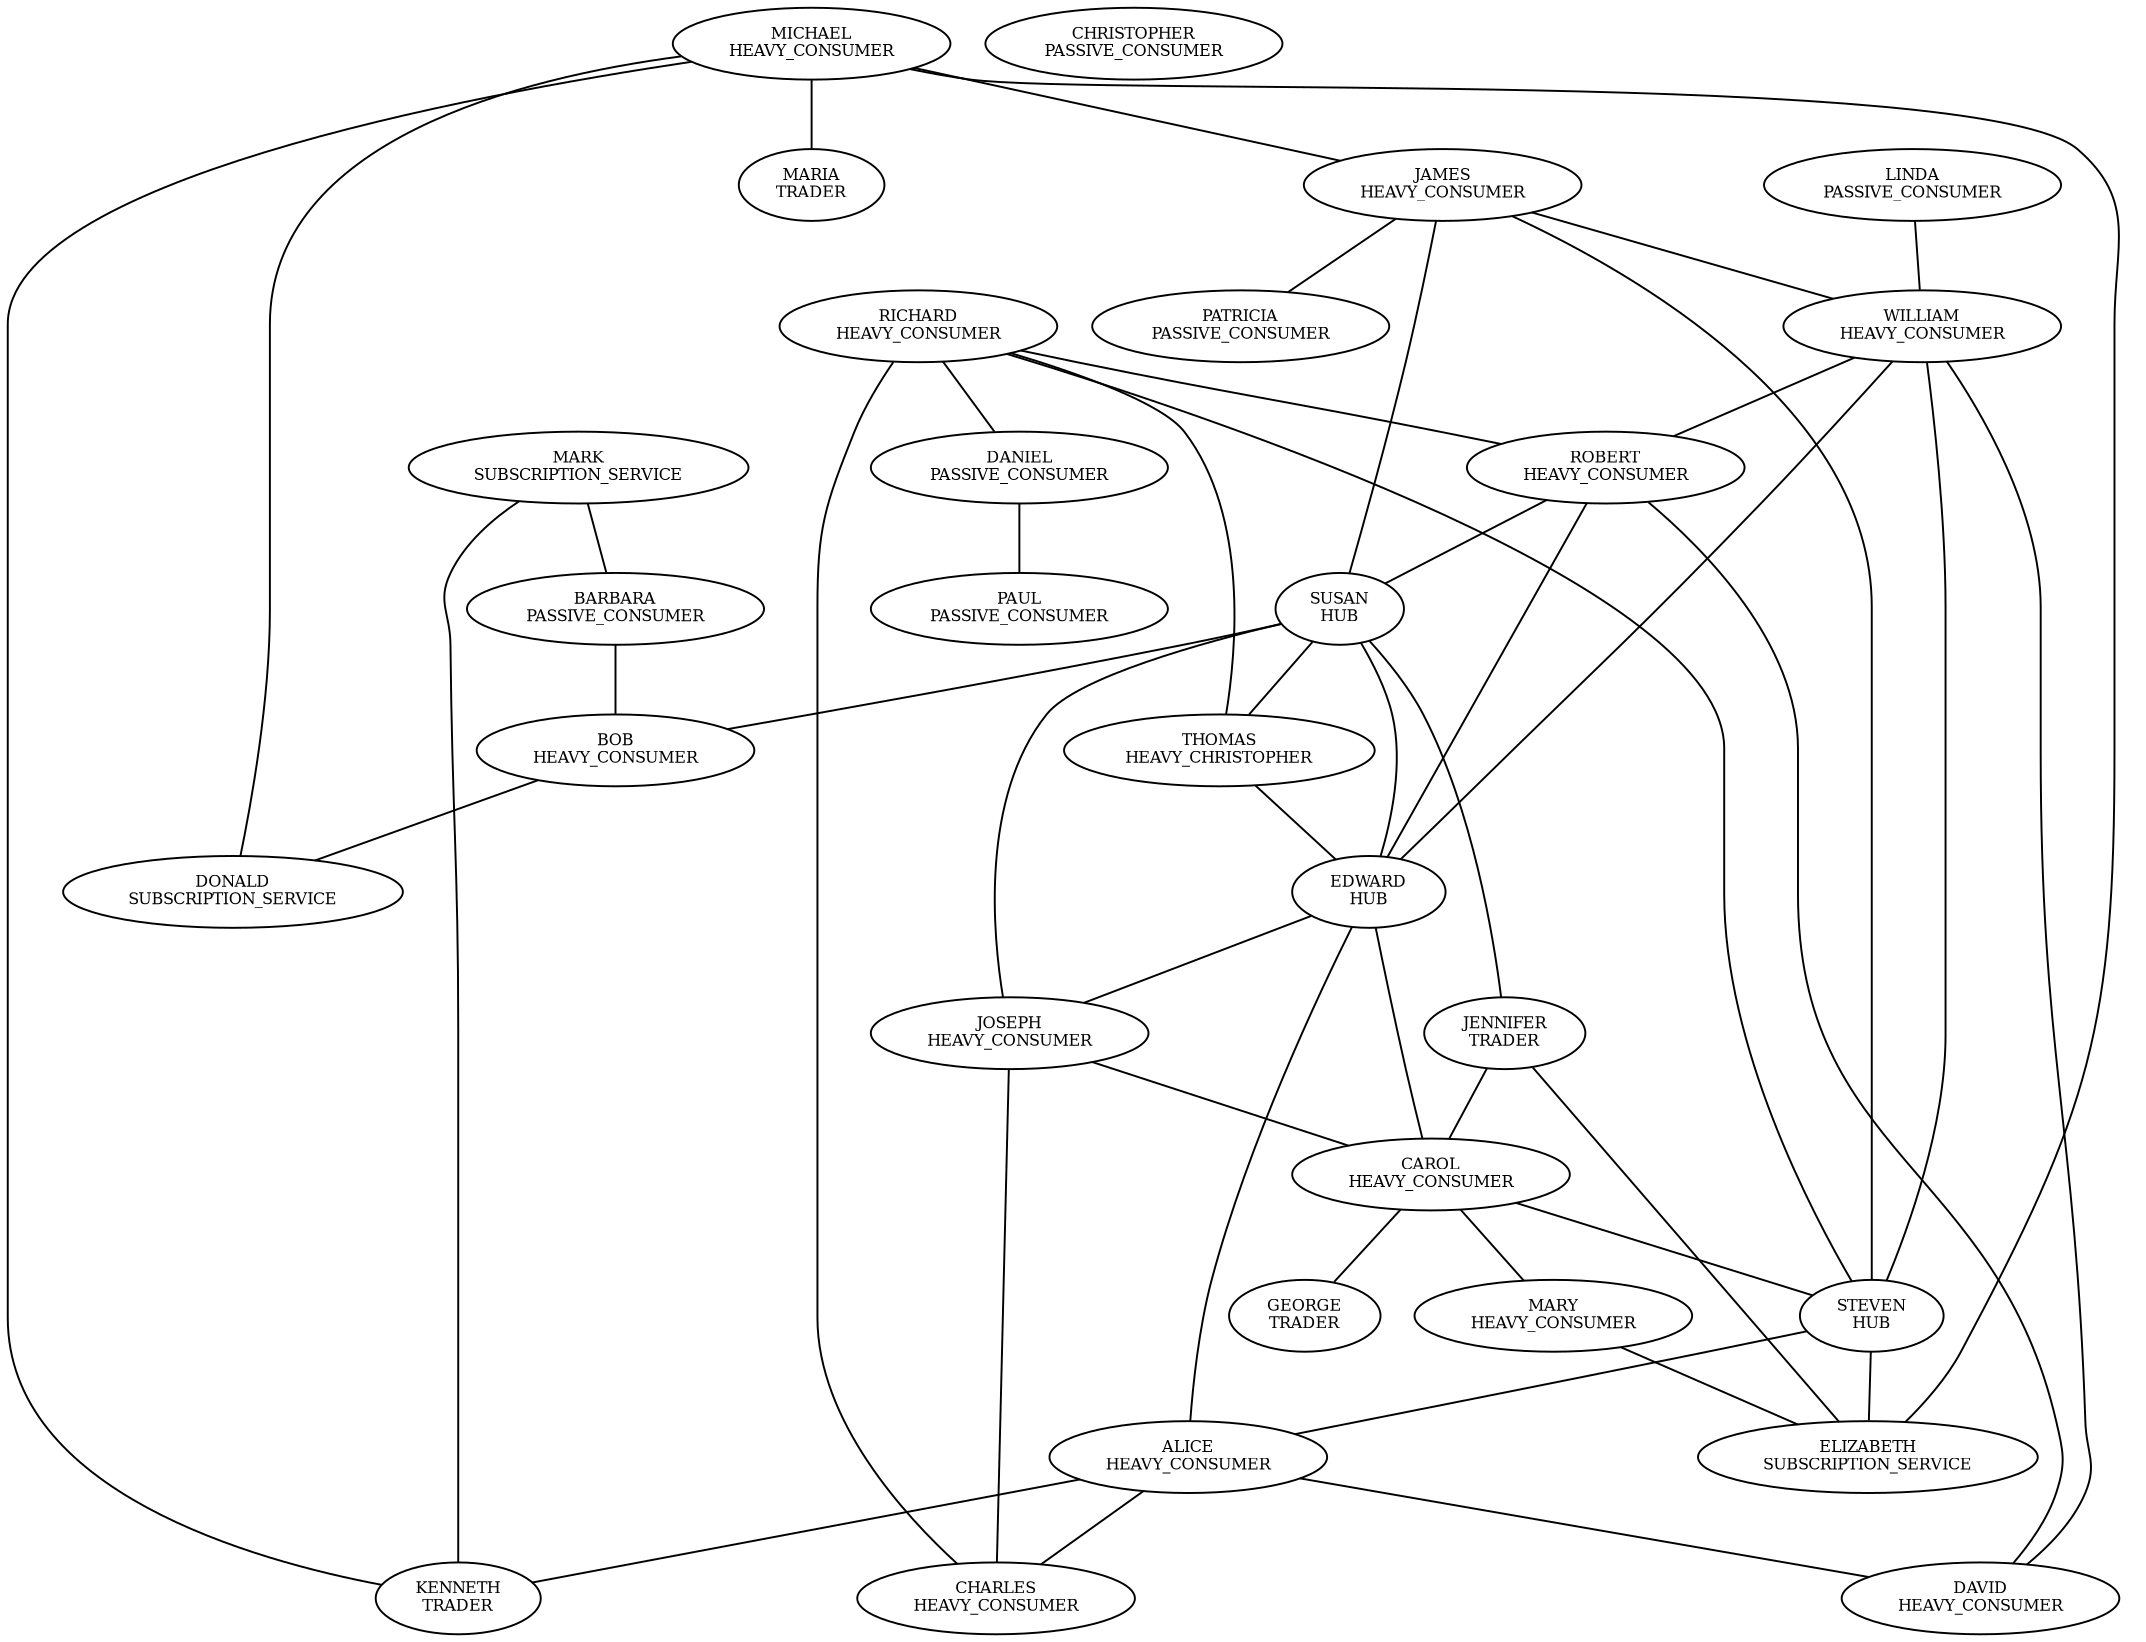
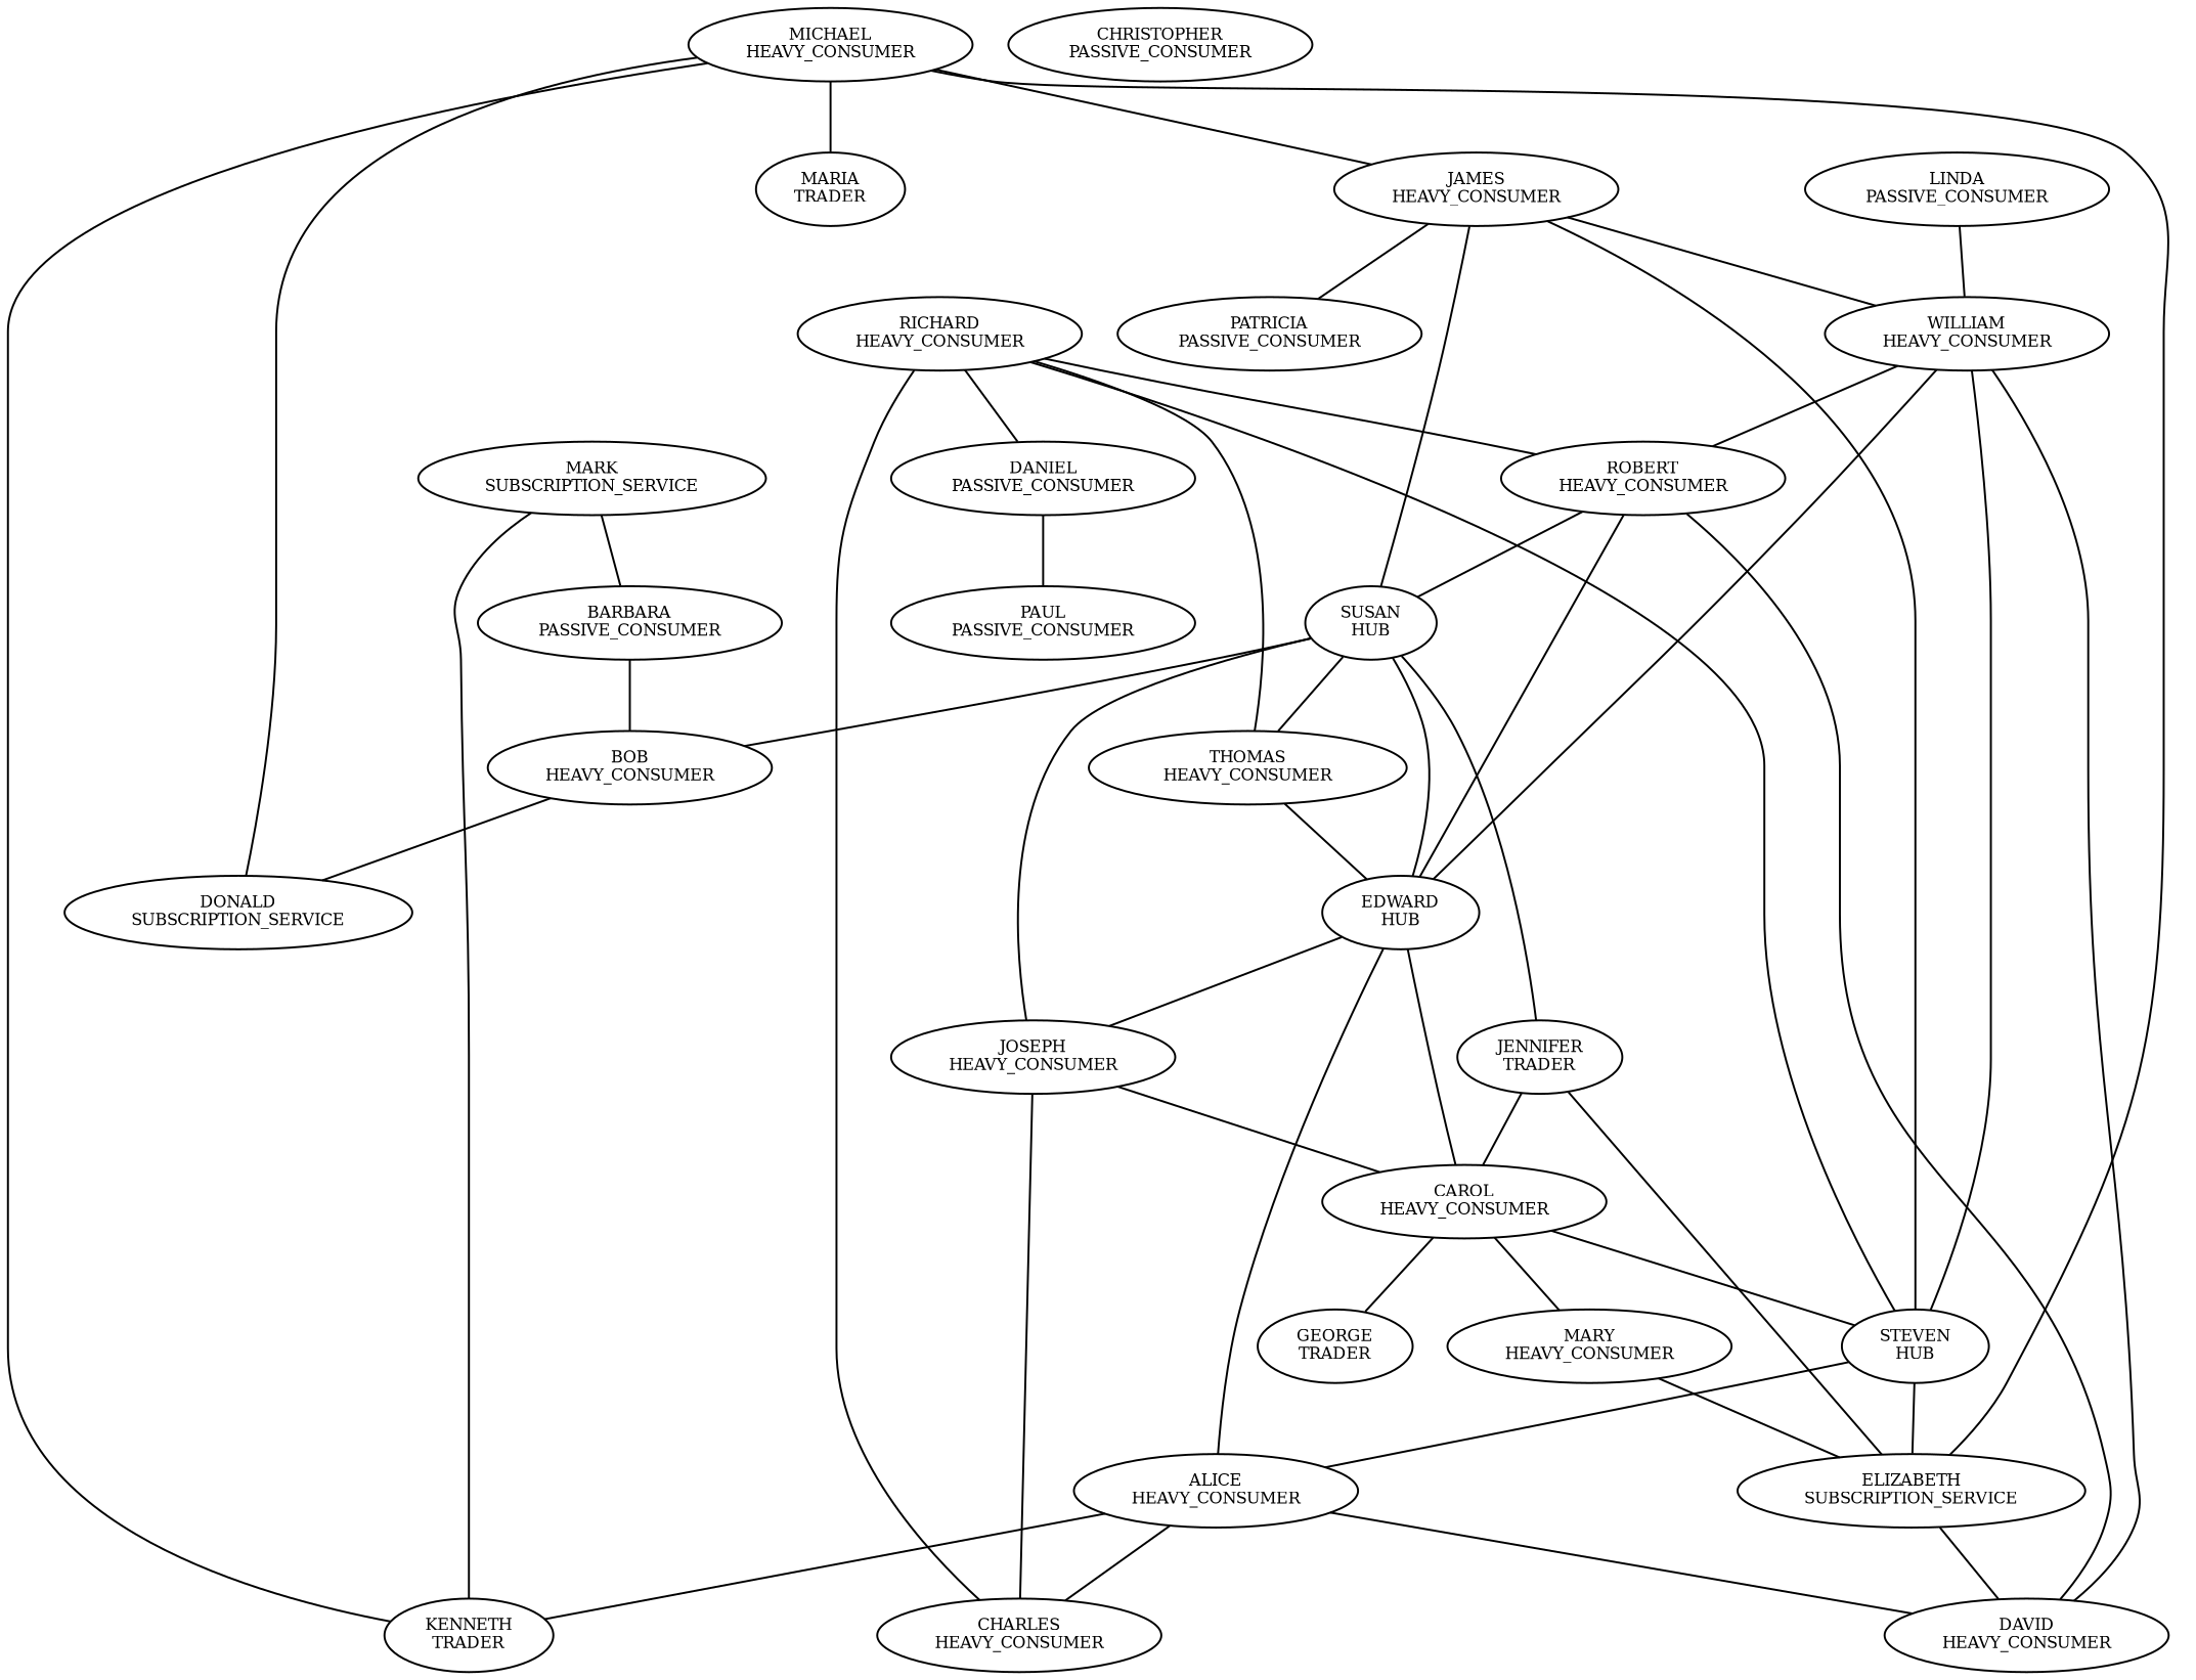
  graph {
    splines=true
    node [fontsize=8]
    n1 [label="ALICE\nHEAVY_CONSUMER"]
    n2 [label="DAVID\nHEAVY_CONSUMER"]
    n3 [label="CHARLES\nHEAVY_CONSUMER"]
    n4 [label="KENNETH\nTRADER"]
    n5 [label="BOB\nHEAVY_CONSUMER"]
    n6 [label="DONALD\nSUBSCRIPTION_SERVICE"]
    n7 [label="CAROL\nHEAVY_CONSUMER"]
    n8 [label="MARY\nHEAVY_CONSUMER"]
    n9 [label="GEORGE\nTRADER"]
    n10 [label="STEVEN\nHUB"]
    n11 [label="ELIZABETH\nSUBSCRIPTION_SERVICE"]
    n12 [label="JAMES\nHEAVY_CONSUMER"]
    n13 [label="WILLIAM\nHEAVY_CONSUMER"]
    n14 [label="PATRICIA\nPASSIVE_CONSUMER"]
    n15 [label="ROBERT\nHEAVY_CONSUMER"]
    n16 [label="EDWARD\nHUB"]
    n17 [label="PAUL\nPASSIVE_CONSUMER"]
    n18 [label="SUSAN\nHUB"]
-   n19 [label="THOMAS\nHEAVY_CHRISTOPHER"]
+   n19 [label="THOMAS\nHEAVY_CONSUMER"]
    n20 [label="JENNIFER\nTRADER"]
    n21 [label="MICHAEL\nHEAVY_CONSUMER"]
    n22 [label="MARIA\nTRADER"]
    n23 [label="JOSEPH\nHEAVY_CONSUMER"]
    n24 [label="RICHARD\nHEAVY_CONSUMER"]
    n25 [label="DANIEL\nPASSIVE_CONSUMER"]
    n26 [label="CHRISTOPHER\nPASSIVE_CONSUMER"]
    n27 [label="LINDA\nPASSIVE_CONSUMER"]
    n28 [label="BARBARA\nPASSIVE_CONSUMER"]
    n29 [label="MARK\nSUBSCRIPTION_SERVICE"]
    n1 -- n2
    n1 -- n3
    n1 -- n4
    n5 -- n6
    n7 -- n8
    n7 -- n9
    n7 -- n10
    n8 -- n11
    n10 -- n1
    n10 -- n11
+   n11 -- n2
    n12 -- n10
    n12 -- n13
    n12 -- n14
    n13 -- n2
    n13 -- n10
    n13 -- n15
    n13 -- n16
    n15 -- n2
    n15 -- n18
    n16 -- n1
    n16 -- n7
    n16 -- n15
    n16 -- n23
    n18 -- n5
    n18 -- n12
    n18 -- n16
    n18 -- n19
    n18 -- n20
    n19 -- n16
    n20 -- n7
    n20 -- n11
    n21 -- n4
    n21 -- n6
    n21 -- n11
    n21 -- n12
    n21 -- n22
    n23 -- n3
    n23 -- n7
    n23 -- n18
    n24 -- n3
    n24 -- n10
    n24 -- n15
    n24 -- n19
    n24 -- n25
    n25 -- n17
    n27 -- n13
    n28 -- n5
    n29 -- n4
    n29 -- n28
  }
